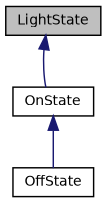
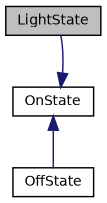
  digraph {
    node [color=black fillcolor=white fontname=Helvetica fontsize=10 shape=record style=filled]
    edge [color=midnightblue dir=back fontname=Helvetica fontsize=10 labelfontname=Helvetica labelfontsize=10 style=solid]
    n1 [fillcolor=grey75 fontcolor=black height=0.2 label=LightState width=0.4]
    n2 [height=0.2 label=OnState width=0.4]
    n3 [height=0.2 label=OffState width=0.4]
-   n1 -> n2
+   n2 -> n1
    n2 -> n3
  }
